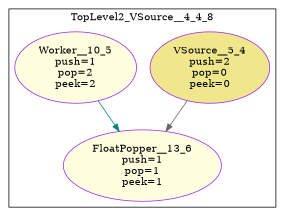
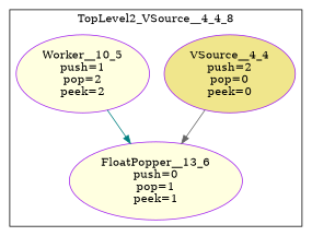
  digraph {
    node [color=purple fillcolor=lightyellow style=filled]
-   n1 [fillcolor=khaki label="VSource__5_4\npush=2\npop=0\npeek=0"]
+   n1 [fillcolor=khaki label="VSource__4_4\npush=2\npop=0\npeek=0"]
    n2 [label="Worker__10_5\npush=1\npop=2\npeek=2"]
-   n3 [label="FloatPopper__13_6\npush=1\npop=1\npeek=1"]
+   n3 [label="FloatPopper__13_6\npush=0\npop=1\npeek=1"]
    subgraph cluster_1 {
      label=TopLevel2_VSource__4_4_8
      n1
      n2
      n3
    }
    n1 -> n3 [color=gray40]
    n2 -> n3 [color=teal]
  }
